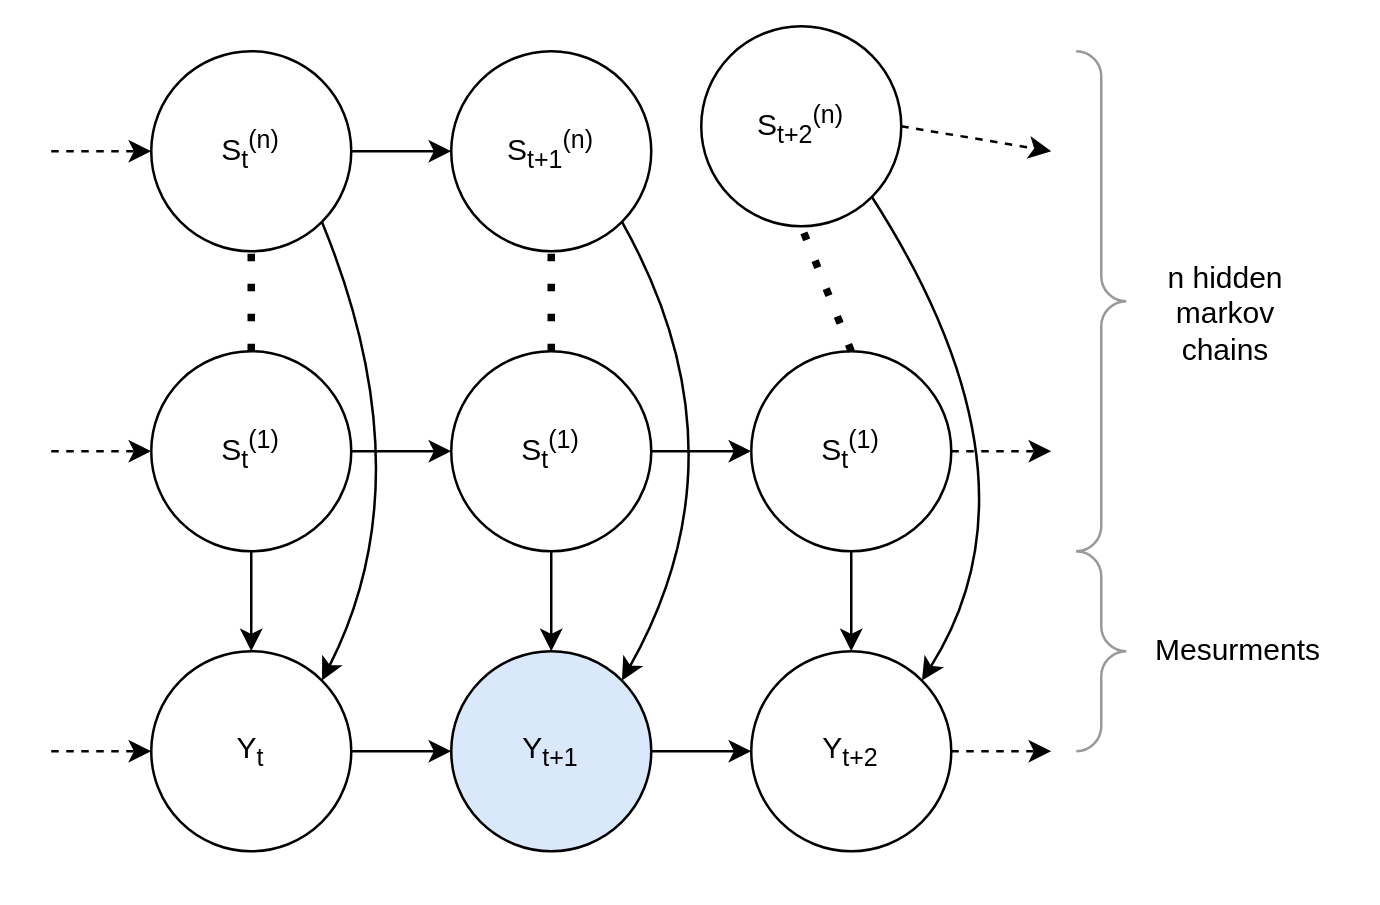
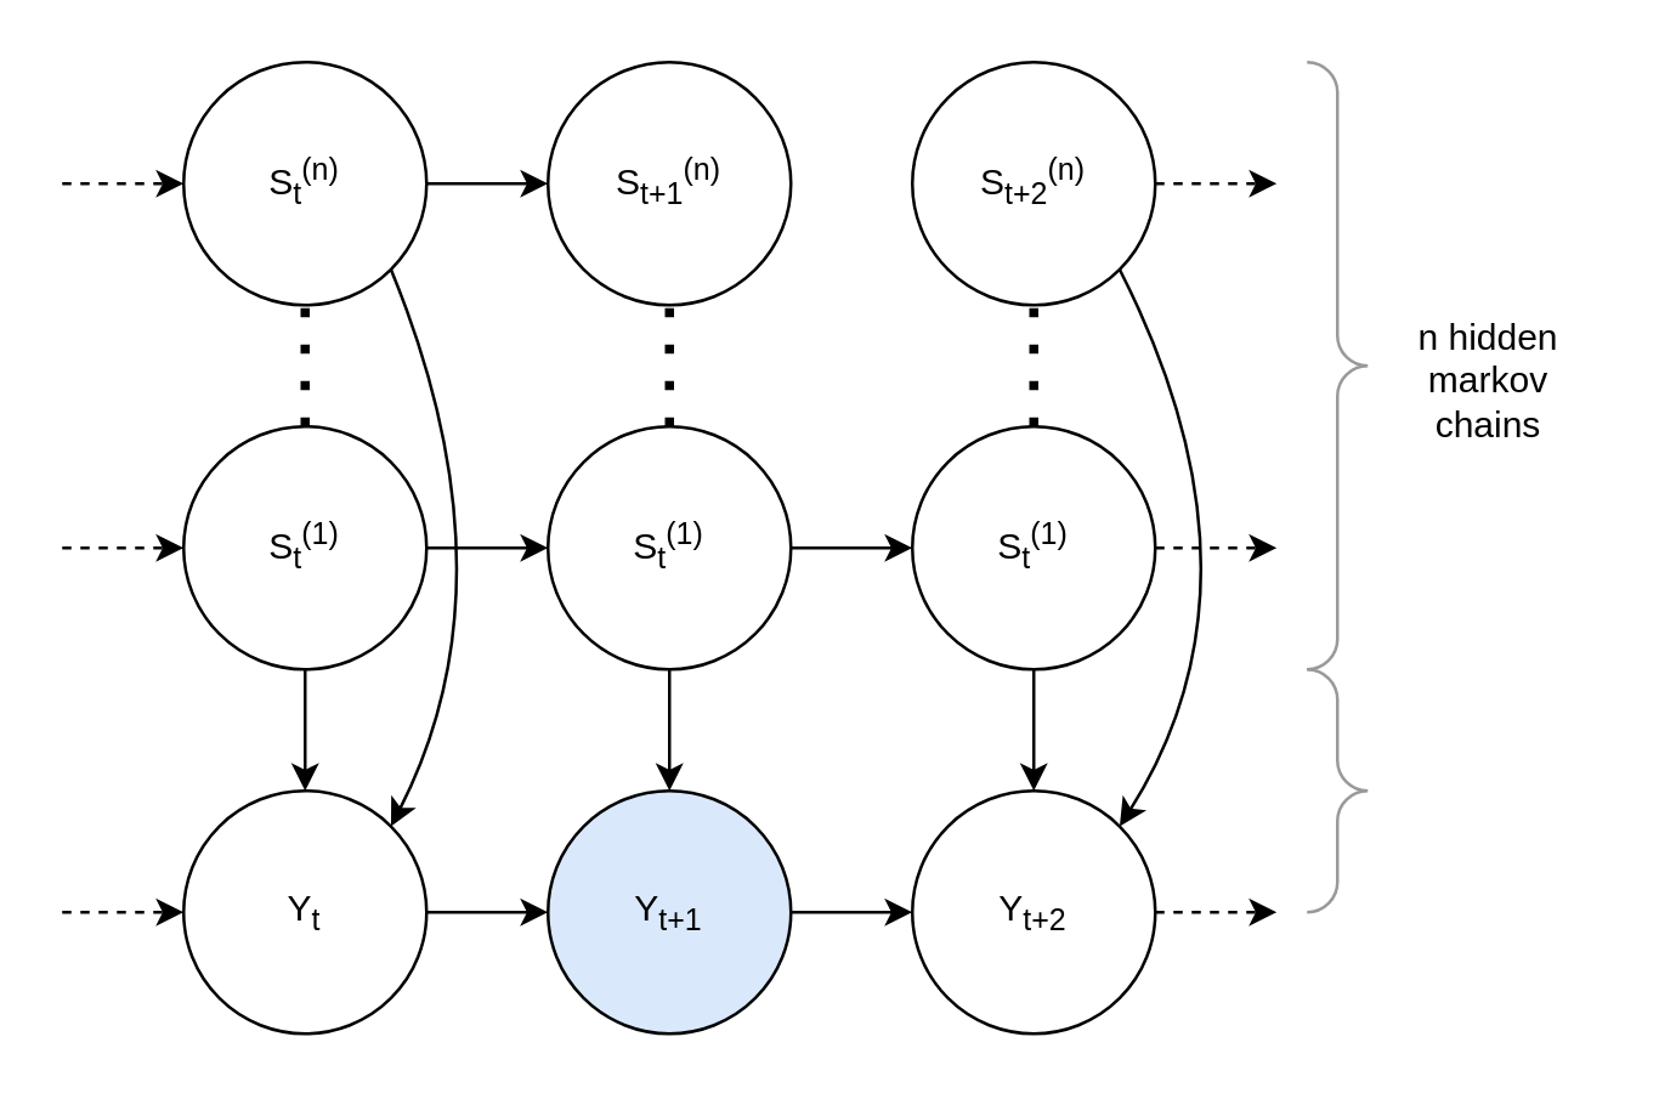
  <mxCell id="0" />
  <mxCell id="1" parent="0" />
  <mxCell id="2" value="S&lt;sub&gt;t&lt;/sub&gt;&lt;sup&gt;(n)&lt;/sup&gt;" style="ellipse;whiteSpace=wrap;html=1;aspect=fixed;" vertex="1" parent="1"><mxGeometry x="60" y="20" width="80" height="80" as="geometry" /></mxCell>
  <mxCell id="3" style="edgeStyle=orthogonalEdgeStyle;rounded=0;orthogonalLoop=1;jettySize=auto;html=1;exitX=0.5;exitY=1;exitDx=0;exitDy=0;entryX=0.5;entryY=0;entryDx=0;entryDy=0;strokeWidth=1;" edge="1" parent="1" source="4" target="17"><mxGeometry relative="1" as="geometry" /></mxCell>
  <mxCell id="4" value="S&lt;sub&gt;t&lt;/sub&gt;&lt;sup&gt;(1)&lt;/sup&gt;" style="ellipse;whiteSpace=wrap;html=1;aspect=fixed;" vertex="1" parent="1"><mxGeometry x="180" y="140" width="80" height="80" as="geometry" /></mxCell>
  <mxCell id="5" value="S&lt;sub&gt;t&lt;/sub&gt;&lt;sup&gt;(1)&lt;/sup&gt;" style="ellipse;whiteSpace=wrap;html=1;aspect=fixed;" vertex="1" parent="1"><mxGeometry x="60" y="140" width="80" height="80" as="geometry" /></mxCell>
  <mxCell id="6" value="S&lt;sub&gt;t+1&lt;/sub&gt;&lt;sup&gt;(n)&lt;/sup&gt;" style="ellipse;whiteSpace=wrap;html=1;aspect=fixed;" vertex="1" parent="1"><mxGeometry x="180" y="20" width="80" height="80" as="geometry" /></mxCell>
- <mxCell id="7" value="S&lt;sub&gt;t+2&lt;/sub&gt;&lt;sup&gt;(n)&lt;/sup&gt;" style="ellipse;whiteSpace=wrap;html=1;aspect=fixed;" vertex="1" parent="1"><mxGeometry x="280" y="10" width="80" height="80" as="geometry" /></mxCell>
+ <mxCell id="7" value="S&lt;sub&gt;t+2&lt;/sub&gt;&lt;sup&gt;(n)&lt;/sup&gt;" style="ellipse;whiteSpace=wrap;html=1;aspect=fixed;" vertex="1" parent="1"><mxGeometry x="300" y="20" width="80" height="80" as="geometry" /></mxCell>
  <mxCell id="8" style="edgeStyle=orthogonalEdgeStyle;rounded=0;orthogonalLoop=1;jettySize=auto;html=1;exitX=0.5;exitY=1;exitDx=0;exitDy=0;entryX=0.5;entryY=0;entryDx=0;entryDy=0;strokeWidth=1;" edge="1" parent="1" source="9" target="19"><mxGeometry relative="1" as="geometry" /></mxCell>
  <mxCell id="9" value="S&lt;sub&gt;t&lt;/sub&gt;&lt;sup&gt;(1)&lt;/sup&gt;" style="ellipse;whiteSpace=wrap;html=1;aspect=fixed;" vertex="1" parent="1"><mxGeometry x="300" y="140" width="80" height="80" as="geometry" /></mxCell>
  <mxCell id="10" value="" style="endArrow=classic;html=1;rounded=0;entryX=0;entryY=0.5;entryDx=0;entryDy=0;dashed=1;" edge="1" parent="1" target="2"><mxGeometry width="50" height="50" relative="1" as="geometry"><mxPoint x="20" y="60" as="sourcePoint" /><mxPoint x="20" y="35" as="targetPoint" /></mxGeometry></mxCell>
  <mxCell id="11" value="" style="endArrow=classic;html=1;rounded=0;entryX=0;entryY=0.5;entryDx=0;entryDy=0;dashed=1;" edge="1" parent="1" target="5"><mxGeometry width="50" height="50" relative="1" as="geometry"><mxPoint x="20" y="180" as="sourcePoint" /><mxPoint x="70" y="80" as="targetPoint" /></mxGeometry></mxCell>
  <mxCell id="12" value="" style="endArrow=classic;html=1;rounded=0;entryX=0;entryY=0.5;entryDx=0;entryDy=0;" edge="1" parent="1" target="6"><mxGeometry width="50" height="50" relative="1" as="geometry"><mxPoint x="140" y="60" as="sourcePoint" /><mxPoint x="70" y="70" as="targetPoint" /></mxGeometry></mxCell>
  <mxCell id="13" value="" style="endArrow=classic;html=1;rounded=0;exitX=1;exitY=0.5;exitDx=0;exitDy=0;dashed=1;" edge="1" parent="1" source="7"><mxGeometry width="50" height="50" relative="1" as="geometry"><mxPoint x="270" y="70" as="sourcePoint" /><mxPoint x="420" y="60" as="targetPoint" /></mxGeometry></mxCell>
  <mxCell id="14" value="" style="endArrow=classic;html=1;rounded=0;entryX=0;entryY=0.5;entryDx=0;entryDy=0;exitX=1;exitY=0.5;exitDx=0;exitDy=0;" edge="1" parent="1" source="5" target="4"><mxGeometry width="50" height="50" relative="1" as="geometry"><mxPoint x="150" y="80" as="sourcePoint" /><mxPoint x="190" y="80" as="targetPoint" /></mxGeometry></mxCell>
  <mxCell id="15" value="" style="endArrow=classic;html=1;rounded=0;entryX=0;entryY=0.5;entryDx=0;entryDy=0;exitX=1;exitY=0.5;exitDx=0;exitDy=0;" edge="1" parent="1" source="4" target="9"><mxGeometry width="50" height="50" relative="1" as="geometry"><mxPoint x="150" y="190" as="sourcePoint" /><mxPoint x="190" y="190" as="targetPoint" /><Array as="points" /></mxGeometry></mxCell>
  <mxCell id="16" value="" style="endArrow=classic;html=1;rounded=0;exitX=1;exitY=0.5;exitDx=0;exitDy=0;dashed=1;" edge="1" parent="1" source="9"><mxGeometry width="50" height="50" relative="1" as="geometry"><mxPoint x="270" y="190" as="sourcePoint" /><mxPoint x="420" y="180" as="targetPoint" /><Array as="points" /></mxGeometry></mxCell>
  <mxCell id="17" value="Y&lt;sub&gt;t+1&lt;/sub&gt;" style="ellipse;whiteSpace=wrap;html=1;aspect=fixed;fillColor=#dae8fc;" vertex="1" parent="1"><mxGeometry x="180" y="260" width="80" height="80" as="geometry" /></mxCell>
  <mxCell id="18" value="Y&lt;sub&gt;t&lt;/sub&gt;" style="ellipse;whiteSpace=wrap;html=1;aspect=fixed;" vertex="1" parent="1"><mxGeometry x="60" y="260" width="80" height="80" as="geometry" /></mxCell>
  <mxCell id="19" value="Y&lt;sub&gt;t+2&lt;/sub&gt;" style="ellipse;whiteSpace=wrap;html=1;aspect=fixed;" vertex="1" parent="1"><mxGeometry x="300" y="260" width="80" height="80" as="geometry" /></mxCell>
  <mxCell id="20" value="" style="endArrow=classic;html=1;rounded=0;entryX=0;entryY=0.5;entryDx=0;entryDy=0;dashed=1;" edge="1" parent="1" target="18"><mxGeometry width="50" height="50" relative="1" as="geometry"><mxPoint x="20" y="300" as="sourcePoint" /><mxPoint x="70" y="200" as="targetPoint" /></mxGeometry></mxCell>
  <mxCell id="21" value="" style="endArrow=classic;html=1;rounded=0;entryX=0;entryY=0.5;entryDx=0;entryDy=0;exitX=1;exitY=0.5;exitDx=0;exitDy=0;" edge="1" parent="1" source="18" target="17"><mxGeometry width="50" height="50" relative="1" as="geometry"><mxPoint x="150" y="200" as="sourcePoint" /><mxPoint x="190" y="200" as="targetPoint" /></mxGeometry></mxCell>
  <mxCell id="22" value="" style="endArrow=classic;html=1;rounded=0;entryX=0;entryY=0.5;entryDx=0;entryDy=0;exitX=1;exitY=0.5;exitDx=0;exitDy=0;" edge="1" parent="1" source="17" target="19"><mxGeometry width="50" height="50" relative="1" as="geometry"><mxPoint x="150" y="310" as="sourcePoint" /><mxPoint x="190" y="310" as="targetPoint" /><Array as="points" /></mxGeometry></mxCell>
  <mxCell id="23" value="" style="endArrow=classic;html=1;rounded=0;exitX=1;exitY=0.5;exitDx=0;exitDy=0;dashed=1;" edge="1" parent="1" source="19"><mxGeometry width="50" height="50" relative="1" as="geometry"><mxPoint x="270" y="310" as="sourcePoint" /><mxPoint x="420" y="300" as="targetPoint" /><Array as="points" /></mxGeometry></mxCell>
  <mxCell id="24" value="" style="curved=1;endArrow=classic;html=1;rounded=0;entryX=1;entryY=0;entryDx=0;entryDy=0;exitX=1;exitY=1;exitDx=0;exitDy=0;" edge="1" parent="1" source="2" target="18"><mxGeometry width="50" height="50" relative="1" as="geometry"><mxPoint x="120" y="440" as="sourcePoint" /><mxPoint x="170" y="390" as="targetPoint" /><Array as="points"><mxPoint x="170" y="190" /></Array></mxGeometry></mxCell>
- <mxCell id="25" value="" style="curved=1;endArrow=classic;html=1;rounded=0;entryX=1;entryY=0;entryDx=0;entryDy=0;exitX=1;exitY=1;exitDx=0;exitDy=0;" edge="1" parent="1" source="6" target="17"><mxGeometry width="50" height="50" relative="1" as="geometry"><mxPoint x="138.284" y="98.284" as="sourcePoint" /><mxPoint x="138.284" y="281.716" as="targetPoint" /><Array as="points"><mxPoint x="300" y="180" /></Array></mxGeometry></mxCell>
  <mxCell id="26" value="" style="curved=1;endArrow=classic;html=1;rounded=0;entryX=1;entryY=0;entryDx=0;entryDy=0;exitX=1;exitY=1;exitDx=0;exitDy=0;" edge="1" parent="1" source="7" target="19"><mxGeometry width="50" height="50" relative="1" as="geometry"><mxPoint x="258.284" y="98.284" as="sourcePoint" /><mxPoint x="258.284" y="281.716" as="targetPoint" /><Array as="points"><mxPoint x="420" y="190" /></Array></mxGeometry></mxCell>
  <mxCell id="27" value="" style="endArrow=none;dashed=1;html=1;dashPattern=1 3;strokeWidth=3;rounded=0;entryX=0.5;entryY=1;entryDx=0;entryDy=0;" edge="1" parent="1" target="2"><mxGeometry width="50" height="50" relative="1" as="geometry"><mxPoint x="100" y="140" as="sourcePoint" /><mxPoint x="120" y="390" as="targetPoint" /></mxGeometry></mxCell>
  <mxCell id="28" value="" style="endArrow=none;dashed=1;html=1;dashPattern=1 3;strokeWidth=3;rounded=0;entryX=0.5;entryY=1;entryDx=0;entryDy=0;exitX=0.5;exitY=0;exitDx=0;exitDy=0;" edge="1" parent="1" source="4" target="6"><mxGeometry width="50" height="50" relative="1" as="geometry"><mxPoint x="110" y="150" as="sourcePoint" /><mxPoint x="110" y="110" as="targetPoint" /></mxGeometry></mxCell>
  <mxCell id="29" value="" style="endArrow=none;dashed=1;html=1;dashPattern=1 3;strokeWidth=3;rounded=0;entryX=0.5;entryY=1;entryDx=0;entryDy=0;exitX=0.5;exitY=0;exitDx=0;exitDy=0;" edge="1" parent="1" source="9" target="7"><mxGeometry width="50" height="50" relative="1" as="geometry"><mxPoint x="230" y="150" as="sourcePoint" /><mxPoint x="230" y="110" as="targetPoint" /></mxGeometry></mxCell>
  <mxCell id="30" value="" style="endArrow=classic;html=1;rounded=0;strokeWidth=1;exitX=0.5;exitY=1;exitDx=0;exitDy=0;entryX=0.5;entryY=0;entryDx=0;entryDy=0;entryPerimeter=0;" edge="1" parent="1" source="5" target="18"><mxGeometry width="50" height="50" relative="1" as="geometry"><mxPoint x="60" y="330" as="sourcePoint" /><mxPoint x="60" y="380" as="targetPoint" /></mxGeometry></mxCell>
  <mxCell id="31" value="" style="labelPosition=right;align=left;strokeWidth=1;shape=mxgraph.mockup.markup.curlyBrace;html=1;shadow=0;dashed=0;strokeColor=#999999;direction=north;rotation=-180;" vertex="1" parent="1"><mxGeometry x="430" y="20" width="20" height="200" as="geometry" /></mxCell>
  <mxCell id="32" value="n hidden markov chains" style="text;html=1;strokeColor=none;fillColor=none;align=center;verticalAlign=middle;whiteSpace=wrap;rounded=0;" vertex="1" parent="1"><mxGeometry x="460" y="90" width="60" height="70" as="geometry" /></mxCell>
  <mxCell id="33" value="" style="labelPosition=right;align=left;strokeWidth=1;shape=mxgraph.mockup.markup.curlyBrace;html=1;shadow=0;dashed=0;strokeColor=#999999;direction=north;rotation=-180;" vertex="1" parent="1"><mxGeometry x="430" y="220" width="20" height="80" as="geometry" /></mxCell>
- <mxCell id="34" value="Mesurments" style="text;html=1;strokeColor=none;fillColor=none;align=center;verticalAlign=middle;whiteSpace=wrap;rounded=0;" vertex="1" parent="1"><mxGeometry x="460" y="225" width="70" height="70" as="geometry" /></mxCell>
